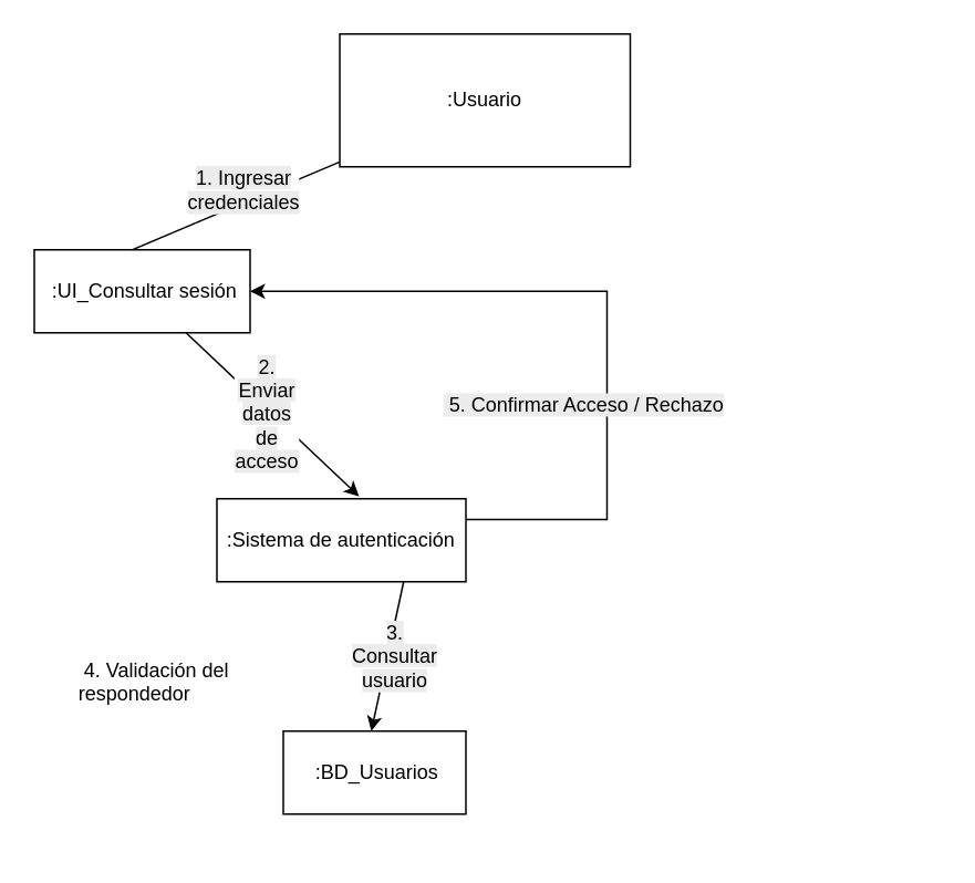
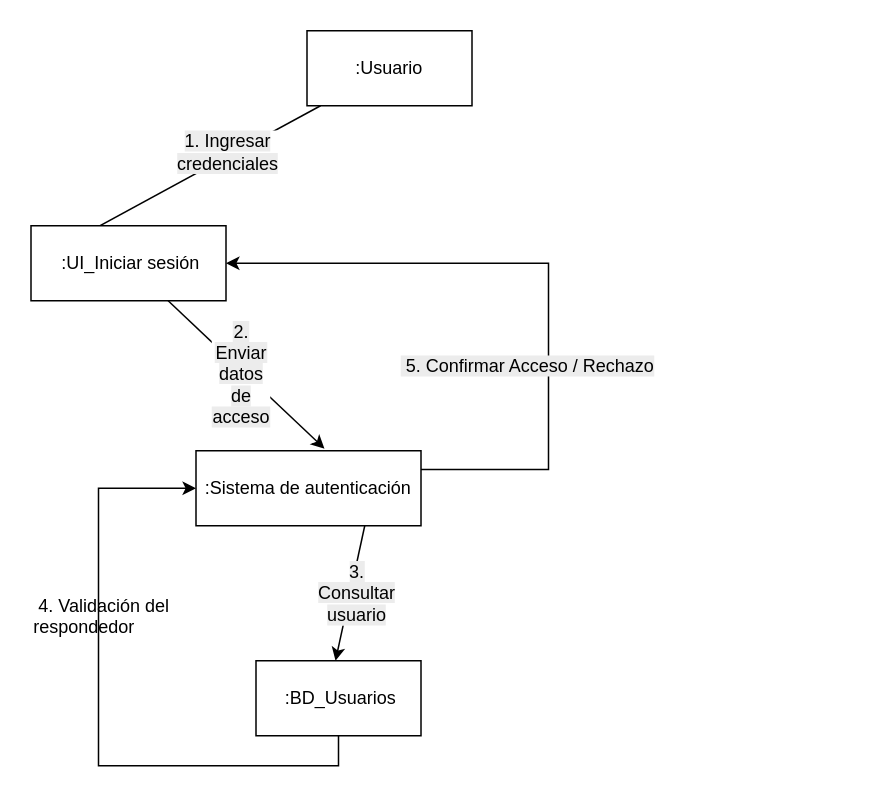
  <mxCell id="0" />
  <mxCell id="1" parent="0" />
  <mxCell id="2" style="rounded=0;orthogonalLoop=1;jettySize=auto;html=1;entryX=0;entryY=0.5;entryDx=0;entryDy=0;" edge="1" parent="1" source="4" target="7"><mxGeometry relative="1" as="geometry" /></mxCell>
  <mxCell id="3" value="&lt;font style=&quot;padding: 0px; margin: 0px; font-size: 12px; text-align: left; text-wrap-mode: wrap; background-color: rgb(236, 236, 236); vertical-align: inherit;&quot;&gt;&lt;font style=&quot;padding: 0px; margin: 0px; vertical-align: inherit;&quot;&gt;&lt;font style=&quot;vertical-align: inherit;&quot;&gt;&lt;font style=&quot;vertical-align: inherit;&quot;&gt;1. Ingresar credenciales&lt;/font&gt;&lt;/font&gt;&lt;/font&gt;&lt;/font&gt;" style="edgeLabel;html=1;align=center;verticalAlign=middle;resizable=0;points=[];" vertex="1" connectable="0" parent="2"><mxGeometry x="0.019" y="1" relative="1" as="geometry"><mxPoint x="35" y="-24" as="offset" /></mxGeometry></mxCell>
- <mxCell id="4" value="&lt;font style=&quot;padding: 0px; margin: 0px; text-align: left; vertical-align: inherit;&quot;&gt;&lt;font style=&quot;vertical-align: inherit;&quot;&gt;&lt;font style=&quot;vertical-align: inherit;&quot;&gt;:Usuario&lt;/font&gt;&lt;/font&gt;&lt;/font&gt;" style="html=1;whiteSpace=wrap;" vertex="1" parent="1"><mxGeometry x="204" y="20" width="175" height="80" as="geometry" /></mxCell>
+ <mxCell id="4" value="&lt;font style=&quot;padding: 0px; margin: 0px; text-align: left; vertical-align: inherit;&quot;&gt;&lt;font style=&quot;vertical-align: inherit;&quot;&gt;&lt;font style=&quot;vertical-align: inherit;&quot;&gt;:Usuario&lt;/font&gt;&lt;/font&gt;&lt;/font&gt;" style="html=1;whiteSpace=wrap;" vertex="1" parent="1"><mxGeometry x="204" y="20" width="110" height="50" as="geometry" /></mxCell>
  <mxCell id="5" style="rounded=0;orthogonalLoop=1;jettySize=auto;html=1;entryX=0.571;entryY=-0.028;entryDx=0;entryDy=0;entryPerimeter=0;" edge="1" parent="1" source="7" target="11"><mxGeometry relative="1" as="geometry"><mxPoint x="190" y="300" as="targetPoint" /></mxGeometry></mxCell>
  <mxCell id="6" value="&lt;font style=&quot;padding: 0px; margin: 0px; font-size: 12px; text-align: left; text-wrap-mode: wrap; background-color: rgb(236, 236, 236); vertical-align: inherit;&quot;&gt;&lt;font style=&quot;padding: 0px; margin: 0px; vertical-align: inherit;&quot;&gt;&lt;font style=&quot;vertical-align: inherit;&quot;&gt;&lt;font style=&quot;vertical-align: inherit;&quot;&gt;2. Enviar datos de acceso&lt;/font&gt;&lt;/font&gt;&lt;/font&gt;&lt;/font&gt;" style="edgeLabel;html=1;align=center;verticalAlign=middle;resizable=0;points=[];" vertex="1" connectable="0" parent="5"><mxGeometry x="-0.058" y="-3" relative="1" as="geometry"><mxPoint x="1" as="offset" /></mxGeometry></mxCell>
- <mxCell id="7" value="&lt;span style=&quot;text-align: left;&quot;&gt;&lt;font style=&quot;vertical-align: inherit;&quot;&gt;&lt;font style=&quot;vertical-align: inherit;&quot;&gt;&amp;nbsp;:UI_Consultar sesión&lt;/font&gt;&lt;/font&gt;&lt;/span&gt;" style="html=1;whiteSpace=wrap;" vertex="1" parent="1"><mxGeometry x="20" y="150" width="130" height="50" as="geometry" /></mxCell>
+ <mxCell id="7" value="&lt;span style=&quot;text-align: left;&quot;&gt;&lt;font style=&quot;vertical-align: inherit;&quot;&gt;&lt;font style=&quot;vertical-align: inherit;&quot;&gt;&amp;nbsp;:UI_Iniciar sesión&lt;/font&gt;&lt;/font&gt;&lt;/span&gt;" style="html=1;whiteSpace=wrap;" vertex="1" parent="1"><mxGeometry x="20" y="150" width="130" height="50" as="geometry" /></mxCell>
  <mxCell id="8" style="rounded=0;orthogonalLoop=1;jettySize=auto;html=1;exitX=0.75;exitY=1;exitDx=0;exitDy=0;" edge="1" parent="1" source="11"><mxGeometry relative="1" as="geometry"><mxPoint x="223" y="440" as="targetPoint" /></mxGeometry></mxCell>
  <mxCell id="9" value="&lt;span style=&quot;font-size: 12px; text-align: left; text-wrap-mode: wrap; background-color: rgb(236, 236, 236);&quot;&gt;&lt;font style=&quot;vertical-align: inherit;&quot;&gt;&lt;font style=&quot;vertical-align: inherit;&quot;&gt;3. Consultar usuario&lt;/font&gt;&lt;/font&gt;&lt;/span&gt;" style="edgeLabel;html=1;align=center;verticalAlign=middle;resizable=0;points=[];" vertex="1" connectable="0" parent="8"><mxGeometry x="-0.029" y="4" relative="1" as="geometry"><mxPoint as="offset" /></mxGeometry></mxCell>
  <mxCell id="10" style="edgeStyle=orthogonalEdgeStyle;rounded=0;orthogonalLoop=1;jettySize=auto;html=1;exitX=1;exitY=0.25;exitDx=0;exitDy=0;entryX=1;entryY=0.5;entryDx=0;entryDy=0;" edge="1" parent="1" source="11" target="7"><mxGeometry relative="1" as="geometry"><mxPoint x="495" y="324.529" as="targetPoint" /><Array as="points"><mxPoint x="365" y="313" /><mxPoint x="365" y="175" /></Array></mxGeometry></mxCell>
  <mxCell id="11" value="&lt;font style=&quot;padding: 0px; margin: 0px; text-align: left; vertical-align: inherit;&quot;&gt;&lt;font style=&quot;vertical-align: inherit;&quot;&gt;&lt;font style=&quot;vertical-align: inherit;&quot;&gt;:Sistema de autenticación&lt;/font&gt;&lt;/font&gt;&lt;/font&gt;" style="html=1;whiteSpace=wrap;" vertex="1" parent="1"><mxGeometry x="130" y="300" width="150" height="50" as="geometry" /></mxCell>
+ <mxCell id="12" style="edgeStyle=orthogonalEdgeStyle;rounded=0;orthogonalLoop=1;jettySize=auto;html=1;exitX=0.5;exitY=1;exitDx=0;exitDy=0;entryX=0;entryY=0.5;entryDx=0;entryDy=0;" edge="1" parent="1" source="13" target="11"><mxGeometry relative="1" as="geometry"><Array as="points"><mxPoint x="225" y="510" /><mxPoint x="65" y="510" /><mxPoint x="65" y="325" /></Array></mxGeometry></mxCell>
  <mxCell id="13" value="&lt;span style=&quot;text-align: left;&quot;&gt;&lt;font style=&quot;vertical-align: inherit;&quot;&gt;&lt;font style=&quot;vertical-align: inherit;&quot;&gt;&amp;nbsp;:BD_Usuarios&lt;/font&gt;&lt;/font&gt;&lt;/span&gt;" style="html=1;whiteSpace=wrap;" vertex="1" parent="1"><mxGeometry x="170" y="440" width="110" height="50" as="geometry" /></mxCell>
- <mxCell id="14" value="&lt;font style=&quot;vertical-align: inherit;&quot;&gt;&lt;font style=&quot;vertical-align: inherit;&quot;&gt;&amp;nbsp;4. Validación del respondedor&lt;/font&gt;&lt;/font&gt;" style="text;whiteSpace=wrap;html=1;" vertex="1" parent="1"><mxGeometry x="45" y="390" width="140" height="40" as="geometry" /></mxCell>
+ <mxCell id="14" value="&lt;font style=&quot;vertical-align: inherit;&quot;&gt;&lt;font style=&quot;vertical-align: inherit;&quot;&gt;&amp;nbsp;4. Validación del respondedor&lt;/font&gt;&lt;/font&gt;" style="text;whiteSpace=wrap;html=1;" vertex="1" parent="1"><mxGeometry x="20" y="390" width="140" height="40" as="geometry" /></mxCell>
  <mxCell id="15" style="edgeStyle=orthogonalEdgeStyle;rounded=0;orthogonalLoop=1;jettySize=auto;html=1;exitX=0.5;exitY=1;exitDx=0;exitDy=0;" edge="1" parent="1"><mxGeometry relative="1" as="geometry"><mxPoint x="565" y="350" as="sourcePoint" /><mxPoint x="565" y="350" as="targetPoint" /></mxGeometry></mxCell>
  <mxCell id="16" value="&lt;span style=&quot;color: rgb(0, 0, 0); font-family: Helvetica; font-size: 12px; font-style: normal; font-variant-ligatures: normal; font-variant-caps: normal; font-weight: 400; letter-spacing: normal; orphans: 2; text-align: left; text-indent: 0px; text-transform: none; widows: 2; word-spacing: 0px; -webkit-text-stroke-width: 0px; white-space: normal; background-color: rgb(236, 236, 236); text-decoration-thickness: initial; text-decoration-style: initial; text-decoration-color: initial; display: inline !important; float: none;&quot;&gt;&lt;span&gt;&amp;nbsp;&lt;/span&gt;5. Confirmar Acceso / Rechazo&lt;/span&gt;" style="text;whiteSpace=wrap;html=1;" vertex="1" parent="1"><mxGeometry x="265" y="230" width="200" height="40" as="geometry" /></mxCell>
